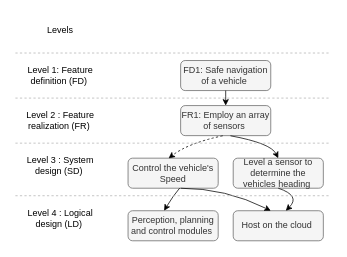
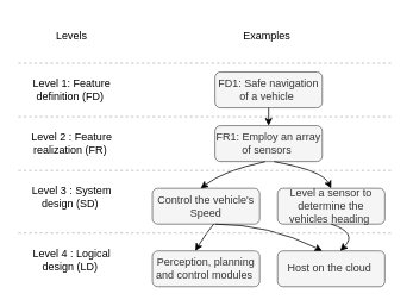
  <mxCell id="0" />
  <mxCell id="1" parent="0" />
  <mxCell id="2" value="FD1: Safe navigation of a vehicle&amp;nbsp;" style="rounded=1;whiteSpace=wrap;html=1;fillColor=#f5f5f5;fontColor=#333333;strokeColor=#666666;" vertex="1" parent="1"><mxGeometry x="240" y="80" width="120" height="40" as="geometry" /></mxCell>
  <mxCell id="3" value="Host on the cloud&amp;nbsp;" style="rounded=1;whiteSpace=wrap;html=1;fillColor=#f5f5f5;fontColor=#333333;strokeColor=#666666;" vertex="1" parent="1"><mxGeometry x="310" y="280" width="120" height="40" as="geometry" /></mxCell>
  <mxCell id="4" value="Perception, planning and control modules&amp;nbsp;" style="rounded=1;whiteSpace=wrap;html=1;fillColor=#f5f5f5;fontColor=#333333;strokeColor=#666666;" vertex="1" parent="1"><mxGeometry x="170" y="280" width="120" height="40" as="geometry" /></mxCell>
  <mxCell id="5" value="FR1: Employ an array of sensors&amp;nbsp;" style="rounded=1;whiteSpace=wrap;html=1;fillColor=#f5f5f5;fontColor=#333333;strokeColor=#666666;" vertex="1" parent="1"><mxGeometry x="240" y="140" width="120" height="40" as="geometry" /></mxCell>
  <mxCell id="6" value="Level a sensor to determine the vehicles heading&amp;nbsp;" style="rounded=1;whiteSpace=wrap;html=1;fillColor=#f5f5f5;fontColor=#333333;strokeColor=#666666;" vertex="1" parent="1"><mxGeometry x="310" y="210" width="120" height="40" as="geometry" /></mxCell>
  <mxCell id="7" value="Control the vehicle's Speed" style="rounded=1;whiteSpace=wrap;html=1;fillColor=#f5f5f5;fontColor=#333333;strokeColor=#666666;" vertex="1" parent="1"><mxGeometry x="170" y="210" width="120" height="40" as="geometry" /></mxCell>
  <mxCell id="8" value="" style="curved=1;endArrow=classic;html=1;rounded=0;entryX=0.5;entryY=0;entryDx=0;entryDy=0;" edge="1" parent="1" target="5"><mxGeometry width="50" height="50" relative="1" as="geometry"><mxPoint x="300" y="120" as="sourcePoint" /><mxPoint x="330" y="150" as="targetPoint" /><Array as="points"><mxPoint x="300" y="130" /></Array></mxGeometry></mxCell>
  <mxCell id="9" value="" style="curved=1;endArrow=classic;html=1;rounded=0;entryX=0.5;entryY=0;entryDx=0;entryDy=0;exitX=0.5;exitY=1;exitDx=0;exitDy=0;" edge="1" parent="1" source="6"><mxGeometry width="50" height="50" relative="1" as="geometry"><mxPoint x="310" y="250" as="sourcePoint" /><mxPoint x="380" y="280" as="targetPoint" /><Array as="points"><mxPoint x="400" y="260" /></Array></mxGeometry></mxCell>
  <mxCell id="10" value="" style="curved=1;endArrow=classic;html=1;rounded=0;entryX=0.5;entryY=0;entryDx=0;entryDy=0;exitX=0.553;exitY=1.005;exitDx=0;exitDy=0;exitPerimeter=0;" edge="1" parent="1" source="5" target="6"><mxGeometry width="50" height="50" relative="1" as="geometry"><mxPoint x="340" y="180" as="sourcePoint" /><mxPoint x="350" y="210" as="targetPoint" /><Array as="points"><mxPoint x="360" y="190" /></Array></mxGeometry></mxCell>
- <mxCell id="11" value="" style="curved=1;endArrow=classic;html=1;rounded=0;entryX=0.45;entryY=0.005;entryDx=0;entryDy=0;exitX=0.467;exitY=1.005;exitDx=0;exitDy=0;exitPerimeter=0;entryPerimeter=0;dashed=1;" edge="1" parent="1" source="5" target="7"><mxGeometry width="50" height="50" relative="1" as="geometry"><mxPoint x="208" y="180" as="sourcePoint" /><mxPoint x="252" y="210" as="targetPoint" /><Array as="points"><mxPoint x="250" y="190" /></Array></mxGeometry></mxCell>
+ <mxCell id="11" value="" style="curved=1;endArrow=classic;html=1;rounded=0;entryX=0.45;entryY=0.005;entryDx=0;entryDy=0;exitX=0.467;exitY=1.005;exitDx=0;exitDy=0;exitPerimeter=0;entryPerimeter=0;" edge="1" parent="1" source="5" target="7"><mxGeometry width="50" height="50" relative="1" as="geometry"><mxPoint x="208" y="180" as="sourcePoint" /><mxPoint x="252" y="210" as="targetPoint" /><Array as="points"><mxPoint x="250" y="190" /></Array></mxGeometry></mxCell>
  <mxCell id="12" value="" style="curved=1;endArrow=classic;html=1;rounded=0;entryX=0.45;entryY=0.005;entryDx=0;entryDy=0;entryPerimeter=0;exitX=0.573;exitY=0.995;exitDx=0;exitDy=0;exitPerimeter=0;" edge="1" parent="1" source="7"><mxGeometry width="50" height="50" relative="1" as="geometry"><mxPoint x="240" y="260" as="sourcePoint" /><mxPoint x="218" y="280" as="targetPoint" /><Array as="points"><mxPoint x="230" y="260" /></Array></mxGeometry></mxCell>
  <mxCell id="13" value="" style="curved=1;endArrow=classic;html=1;rounded=0;exitX=0.553;exitY=1.005;exitDx=0;exitDy=0;exitPerimeter=0;" edge="1" parent="1"><mxGeometry width="50" height="50" relative="1" as="geometry"><mxPoint x="240" y="250" as="sourcePoint" /><mxPoint x="360" y="280" as="targetPoint" /><Array as="points"><mxPoint x="300" y="250" /></Array></mxGeometry></mxCell>
  <mxCell id="14" value="Level 1: Feature definition (FD)&amp;nbsp;" style="rounded=0;whiteSpace=wrap;html=1;strokeColor=none;" vertex="1" parent="1"><mxGeometry x="20" y="80" width="120" height="40" as="geometry" /></mxCell>
  <mxCell id="15" value="Levels" style="rounded=0;whiteSpace=wrap;html=1;strokeColor=none;" vertex="1" parent="1"><mxGeometry x="20" y="20" width="120" height="40" as="geometry" /></mxCell>
+ <mxCell id="16" value="Examples&amp;nbsp;" style="rounded=0;whiteSpace=wrap;html=1;strokeColor=none;" vertex="1" parent="1"><mxGeometry x="240" y="20" width="120" height="40" as="geometry" /></mxCell>
  <mxCell id="17" value="" style="endArrow=none;dashed=1;html=1;rounded=0;strokeColor=#B3B3B3;" edge="1" parent="1"><mxGeometry width="50" height="50" relative="1" as="geometry"><mxPoint x="20" y="70" as="sourcePoint" /><mxPoint x="440" y="70" as="targetPoint" /></mxGeometry></mxCell>
  <mxCell id="18" value="" style="endArrow=none;dashed=1;html=1;rounded=0;strokeColor=#B3B3B3;" edge="1" parent="1"><mxGeometry width="50" height="50" relative="1" as="geometry"><mxPoint x="20" y="130" as="sourcePoint" /><mxPoint x="440" y="130" as="targetPoint" /></mxGeometry></mxCell>
  <mxCell id="19" value="" style="endArrow=none;dashed=1;html=1;rounded=0;strokeColor=#B3B3B3;" edge="1" parent="1"><mxGeometry width="50" height="50" relative="1" as="geometry"><mxPoint x="20" y="190" as="sourcePoint" /><mxPoint x="440" y="190" as="targetPoint" /></mxGeometry></mxCell>
  <mxCell id="20" value="" style="endArrow=none;dashed=1;html=1;rounded=0;strokeColor=#B3B3B3;" edge="1" parent="1"><mxGeometry width="50" height="50" relative="1" as="geometry"><mxPoint x="20" y="260" as="sourcePoint" /><mxPoint x="440" y="260" as="targetPoint" /></mxGeometry></mxCell>
  <mxCell id="21" value="Level 2 : Feature realization (FR)&amp;nbsp;" style="rounded=0;whiteSpace=wrap;html=1;strokeColor=none;" vertex="1" parent="1"><mxGeometry x="20" y="140" width="120" height="40" as="geometry" /></mxCell>
  <mxCell id="22" value="Level 3 : System design (SD)&amp;nbsp;" style="rounded=0;whiteSpace=wrap;html=1;strokeColor=none;" vertex="1" parent="1"><mxGeometry x="20" y="200" width="120" height="40" as="geometry" /></mxCell>
  <mxCell id="23" value="Level 4 : Logical design (LD)&amp;nbsp;" style="rounded=0;whiteSpace=wrap;html=1;strokeColor=none;" vertex="1" parent="1"><mxGeometry x="20" y="270" width="120" height="40" as="geometry" /></mxCell>
